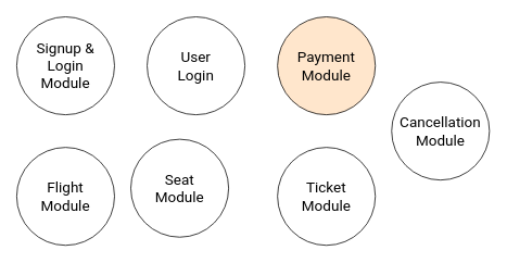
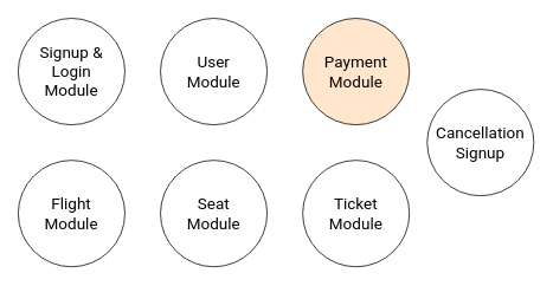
  <mxCell id="0" />
  <mxCell id="1" parent="0" />
  <mxCell id="2" value="&lt;font face=&quot;Roboto&quot; data-font-src=&quot;https://fonts.googleapis.com/css?family=Roboto&quot; style=&quot;font-size: 18px&quot;&gt;Signup &amp;amp; Login&lt;br&gt;Module&lt;/font&gt;" style="ellipse;whiteSpace=wrap;html=1;aspect=fixed;" vertex="1" parent="1"><mxGeometry x="20" y="20" width="120" height="120" as="geometry" /></mxCell>
  <mxCell id="3" value="&lt;font face=&quot;Roboto&quot; data-font-src=&quot;https://fonts.googleapis.com/css?family=Roboto&quot; style=&quot;font-size: 18px&quot;&gt;Flight&lt;br&gt;Module&lt;/font&gt;" style="ellipse;whiteSpace=wrap;html=1;aspect=fixed;" vertex="1" parent="1"><mxGeometry x="20" y="180" width="120" height="120" as="geometry" /></mxCell>
- <mxCell id="4" value="&lt;font face=&quot;Roboto&quot; data-font-src=&quot;https://fonts.googleapis.com/css?family=Roboto&quot; style=&quot;font-size: 18px&quot;&gt;Seat&lt;br&gt;Module&lt;/font&gt;" style="ellipse;whiteSpace=wrap;html=1;aspect=fixed;" vertex="1" parent="1"><mxGeometry x="160" y="170" width="120" height="120" as="geometry" /></mxCell>
- <mxCell id="5" value="&lt;font face=&quot;Roboto&quot; data-font-src=&quot;https://fonts.googleapis.com/css?family=Roboto&quot; style=&quot;font-size: 18px&quot;&gt;User&lt;br&gt;Login&lt;/font&gt;" style="ellipse;whiteSpace=wrap;html=1;aspect=fixed;" vertex="1" parent="1"><mxGeometry x="180" y="20" width="120" height="120" as="geometry" /></mxCell>
+ <mxCell id="4" value="&lt;font face=&quot;Roboto&quot; data-font-src=&quot;https://fonts.googleapis.com/css?family=Roboto&quot; style=&quot;font-size: 18px&quot;&gt;Seat&lt;br&gt;Module&lt;/font&gt;" style="ellipse;whiteSpace=wrap;html=1;aspect=fixed;" vertex="1" parent="1"><mxGeometry x="180" y="180" width="120" height="120" as="geometry" /></mxCell>
+ <mxCell id="5" value="&lt;font face=&quot;Roboto&quot; data-font-src=&quot;https://fonts.googleapis.com/css?family=Roboto&quot; style=&quot;font-size: 18px&quot;&gt;User&lt;br&gt;Module&lt;/font&gt;" style="ellipse;whiteSpace=wrap;html=1;aspect=fixed;" vertex="1" parent="1"><mxGeometry x="180" y="20" width="120" height="120" as="geometry" /></mxCell>
  <mxCell id="6" value="&lt;font face=&quot;Roboto&quot; data-font-src=&quot;https://fonts.googleapis.com/css?family=Roboto&quot; style=&quot;font-size: 18px&quot;&gt;Ticket&lt;br&gt;Module&lt;/font&gt;" style="ellipse;whiteSpace=wrap;html=1;aspect=fixed;" vertex="1" parent="1"><mxGeometry x="340" y="180" width="120" height="120" as="geometry" /></mxCell>
  <mxCell id="7" value="&lt;font face=&quot;Roboto&quot; data-font-src=&quot;https://fonts.googleapis.com/css?family=Roboto&quot; style=&quot;font-size: 18px&quot;&gt;Payment&lt;br&gt;Module&lt;/font&gt;" style="ellipse;whiteSpace=wrap;html=1;aspect=fixed;fillColor=#ffe6cc;" vertex="1" parent="1"><mxGeometry x="340" y="20" width="120" height="120" as="geometry" /></mxCell>
- <mxCell id="8" value="&lt;font face=&quot;Roboto&quot; data-font-src=&quot;https://fonts.googleapis.com/css?family=Roboto&quot; style=&quot;font-size: 18px&quot;&gt;Cancellation&lt;br&gt;Module&lt;/font&gt;" style="ellipse;whiteSpace=wrap;html=1;aspect=fixed;" vertex="1" parent="1"><mxGeometry x="480" y="100" width="120" height="120" as="geometry" /></mxCell>
+ <mxCell id="8" value="&lt;font face=&quot;Roboto&quot; data-font-src=&quot;https://fonts.googleapis.com/css?family=Roboto&quot; style=&quot;font-size: 18px&quot;&gt;Cancellation&lt;br&gt;Signup&lt;/font&gt;" style="ellipse;whiteSpace=wrap;html=1;aspect=fixed;" vertex="1" parent="1"><mxGeometry x="480" y="100" width="120" height="120" as="geometry" /></mxCell>
